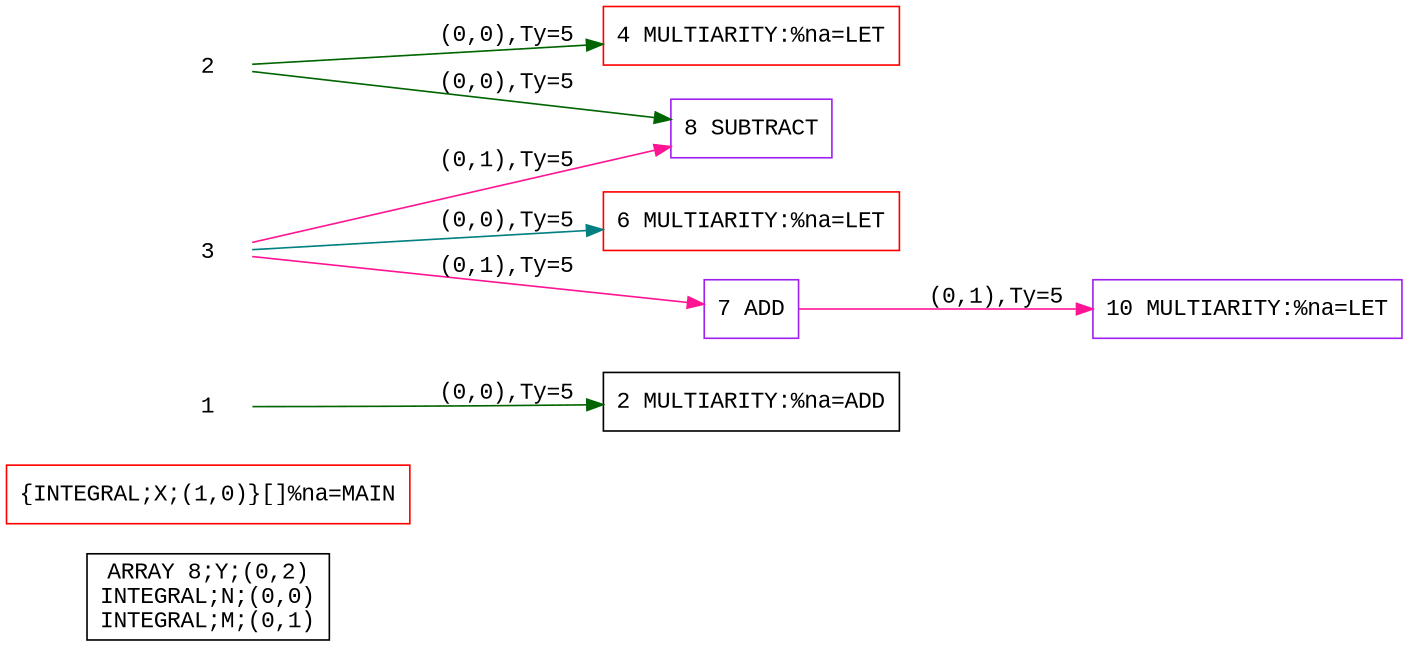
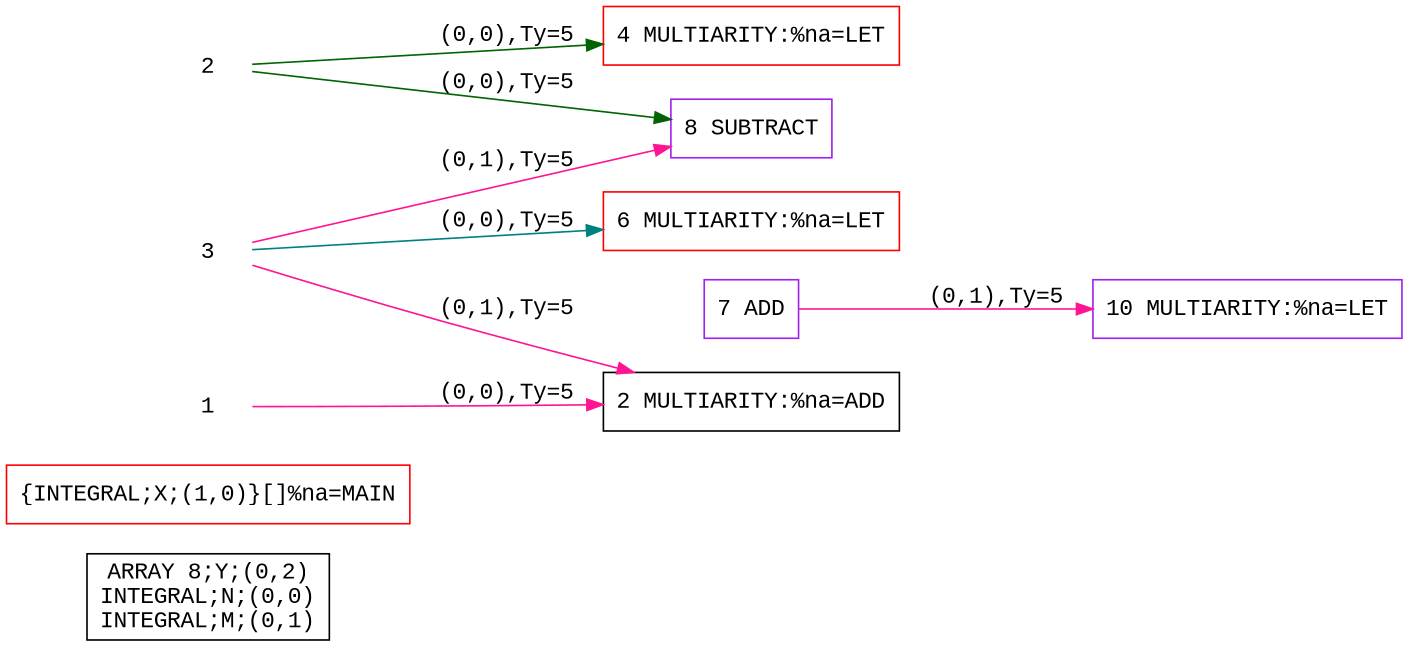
  digraph {
    fontname="Liberation Mono"
    newrank=true
    rankdir=LR
    node [color=purple fontname="Liberation Mono" shape=rect]
    edge [color=darkgreen fontname="Liberation Mono"]
    n1 [color=black label="ARRAY 8;Y;(0,2)\nINTEGRAL;N;(0,0)\nINTEGRAL;M;(0,1)"]
    n2 [color=red label="{INTEGRAL;X;(1,0)}[]%na=MAIN"]
    n3 [label=1 shape=plaintext]
    n4 [color=black label="2 MULTIARITY:%na=ADD"]
    n5 [color=black label=2 shape=plaintext]
    n6 [color=red label="4 MULTIARITY:%na=LET"]
    n7 [label="8 SUBTRACT"]
    n8 [label="7 ADD"]
    n9 [label="10 MULTIARITY:%na=LET"]
    n10 [label=3 shape=plaintext]
    n11 [color=red label="6 MULTIARITY:%na=LET"]
-   n3 -> n4 [label="(0,0),Ty=5"]
+   n3 -> n4 [color=deeppink label="(0,0),Ty=5"]
    n5 -> n6 [label="(0,0),Ty=5"]
    n5 -> n7 [label="(0,0),Ty=5"]
    n8 -> n9 [color=deeppink label="(0,1),Ty=5"]
    n10 -> n7 [color=deeppink label="(0,1),Ty=5"]
-   n10 -> n8 [color=deeppink label="(0,1),Ty=5"]
+   n10 -> n4 [color=deeppink label="(0,1),Ty=5"]
    n10 -> n11 [color=teal label="(0,0),Ty=5"]
  }
